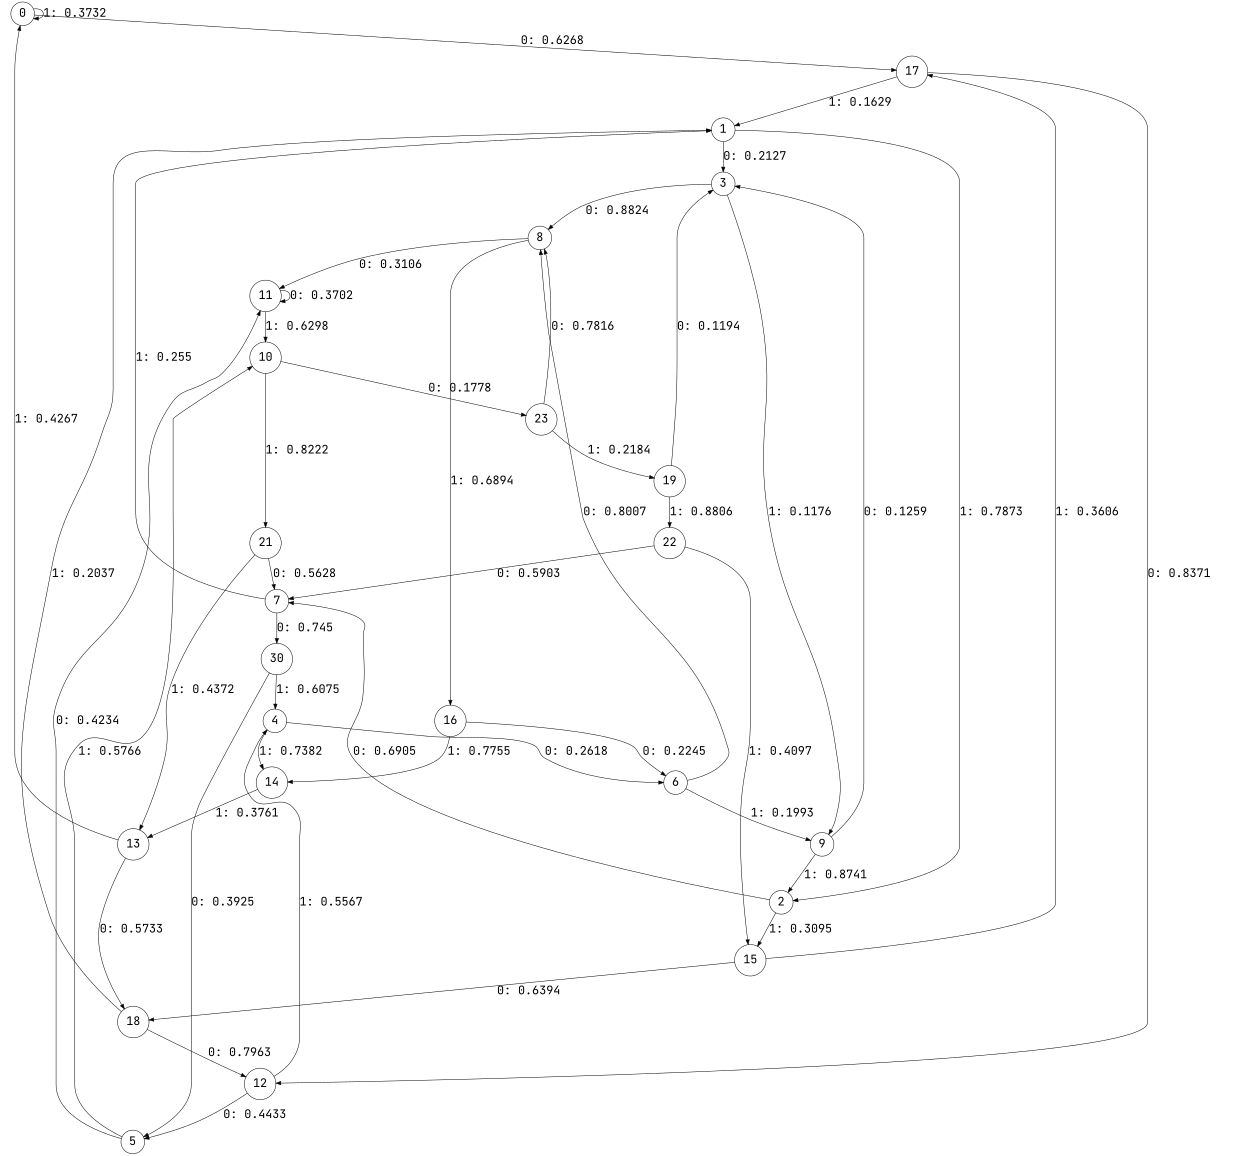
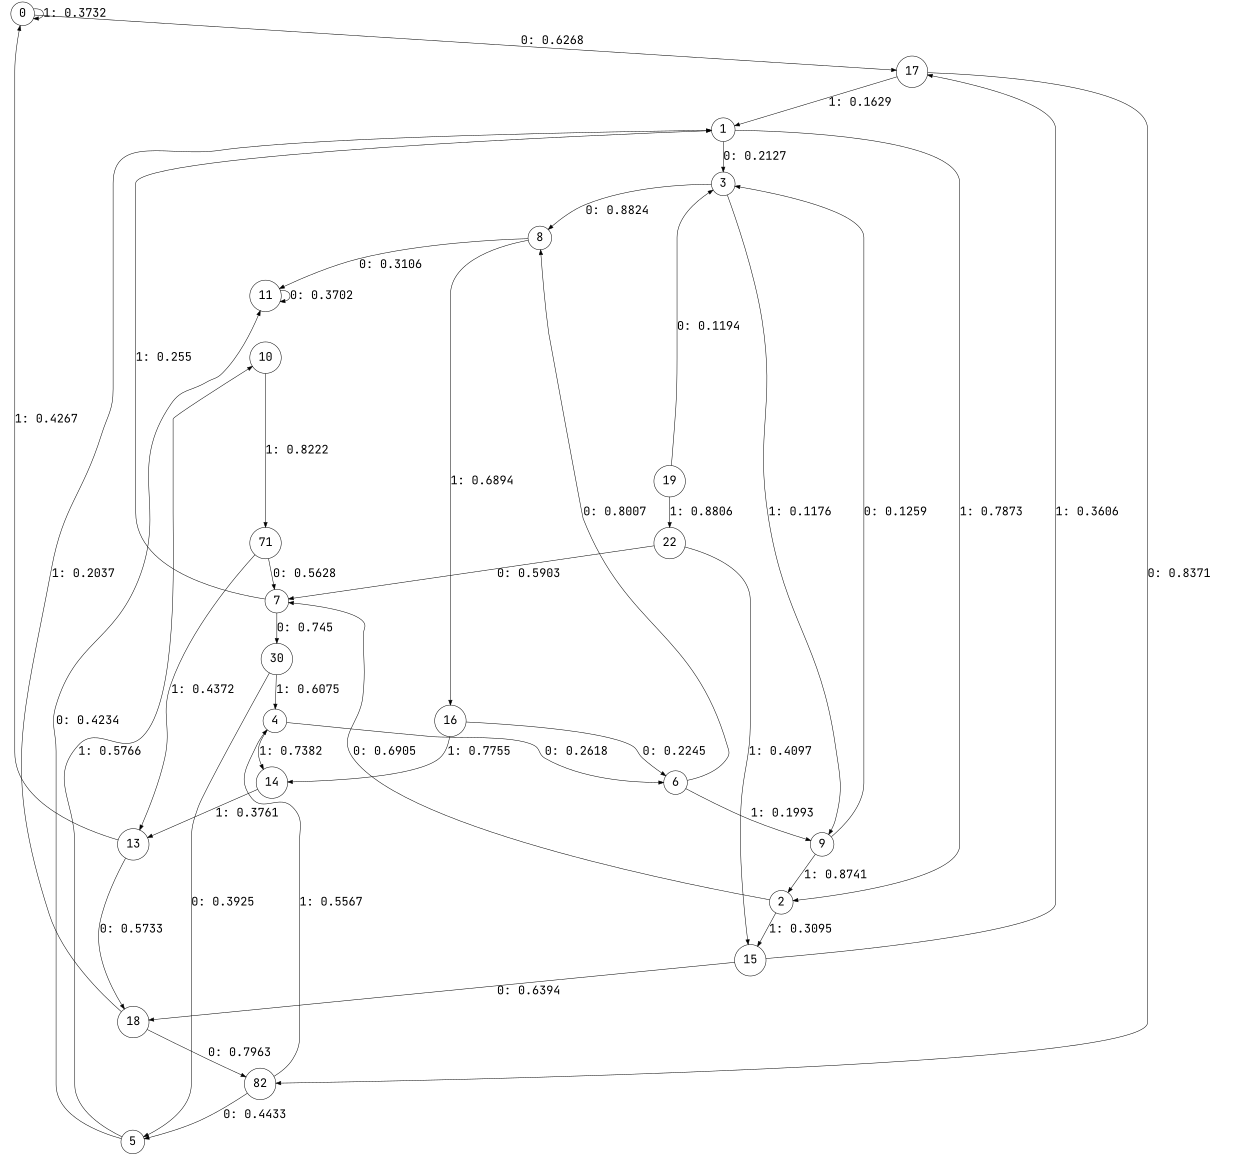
  digraph {
    fontname="JetBrains Mono"
    node [fontname="JetBrains Mono" fontsize=24 shape=circle]
    edge [fontname="JetBrains Mono" fontsize=24]
    0
    17
    1
-   12
+   12 [label=82]
    3
    2
    4
    5
    8
    9
    7
    15
    11
    16
    n15 [label=30]
    18
    10
    6
    14
    13
-   23
-   21
+   21 [label=71]
    19
    22
    0 -> 0 [label="1: 0.3732   "]
    0 -> 17 [label="0: 0.6268   "]
    17 -> 1 [label="1: 0.1629   "]
    17 -> 12 [label="0: 0.8371   "]
    1 -> 3 [label="0: 0.2127   "]
    1 -> 2 [label="1: 0.7873   "]
    12 -> 4 [label="1: 0.5567   "]
    12 -> 5 [label="0: 0.4433   "]
    3 -> 8 [label="0: 0.8824   "]
    3 -> 9 [label="1: 0.1176   "]
    2 -> 7 [label="0: 0.6905   "]
    2 -> 15 [label="1: 0.3095   "]
    4 -> 6 [label="0: 0.2618   "]
    4 -> 14 [label="1: 0.7382   "]
    5 -> 11 [label="0: 0.4234   "]
    5 -> 10 [label="1: 0.5766   "]
    8 -> 11 [label="0: 0.3106   "]
    8 -> 16 [label="1: 0.6894   "]
    9 -> 3 [label="0: 0.1259   "]
    9 -> 2 [label="1: 0.8741   "]
    7 -> 1 [label="1: 0.255    "]
    7 -> n15 [label="0: 0.745    "]
    15 -> 17 [label="1: 0.3606   "]
    15 -> 18 [label="0: 0.6394   "]
    11 -> 11 [label="0: 0.3702   "]
-   11 -> 10 [label="1: 0.6298   "]
    16 -> 6 [label="0: 0.2245   "]
    16 -> 14 [label="1: 0.7755   "]
    n15 -> 4 [label="1: 0.6075   "]
    n15 -> 5 [label="0: 0.3925   "]
    18 -> 1 [label="1: 0.2037   "]
    18 -> 12 [label="0: 0.7963   "]
-   10 -> 23 [label="0: 0.1778   "]
    10 -> 21 [label="1: 0.8222   "]
    6 -> 8 [label="0: 0.8007   "]
    6 -> 9 [label="1: 0.1993   "]
    14 -> 13 [label="1: 0.3761   "]
    13 -> 0 [label="1: 0.4267   "]
    13 -> 18 [label="0: 0.5733   "]
-   23 -> 8 [label="0: 0.7816   "]
-   23 -> 19 [label="1: 0.2184   "]
    21 -> 7 [label="0: 0.5628   "]
    21 -> 13 [label="1: 0.4372   "]
    19 -> 3 [label="0: 0.1194   "]
    19 -> 22 [label="1: 0.8806   "]
    22 -> 7 [label="0: 0.5903   "]
    22 -> 15 [label="1: 0.4097   "]
  }
